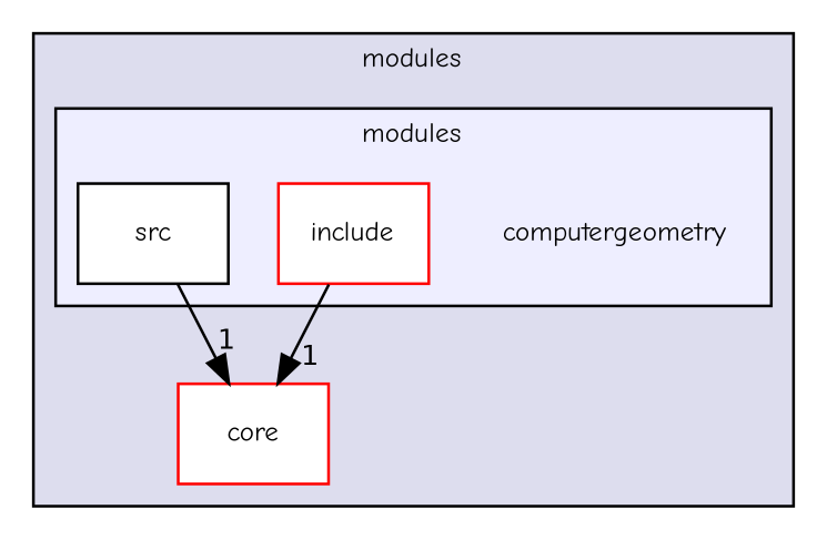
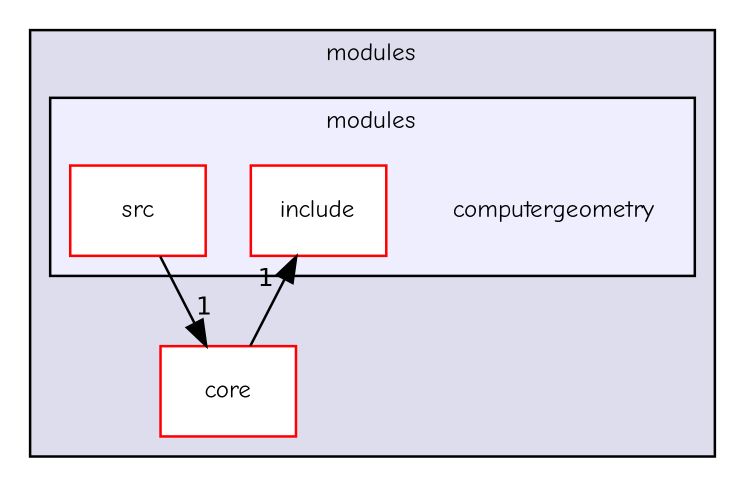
  digraph {
    compound=true
    fontname="Comic Neue"
    node [fontname="Comic Neue" fontsize=10 shape=box fillcolor=white style=filled]
    edge [fontname="Comic Neue" headlabel=1 labeldistance=1.5 labelfontname=Helvetica labelfontsize=10]
    n1 [label=computergeometry shape=plaintext fillcolor="" style=""]
    n2 [color=red label=include]
-   n3 [label=src]
+   n3 [label=src color=red]
    n4 [color=red label=core]
    subgraph cluster_1 {
      bgcolor="#ddddee"
      fontsize=10
      label=modules
      pencolor=black
      n4
      subgraph cluster_2 {
        bgcolor="#eeeeff"
        fontsize=10
        label=modules
        pencolor=black
        n1
        n2
        n3
      }
    }
-   n2 -> n4
+   n4 -> n2
    n3 -> n4
  }
